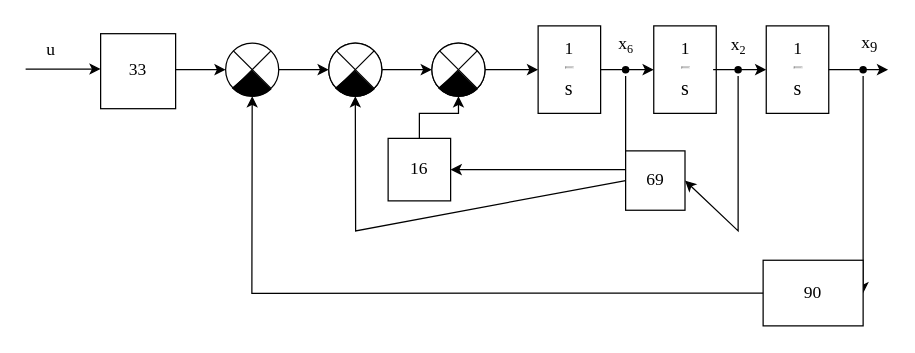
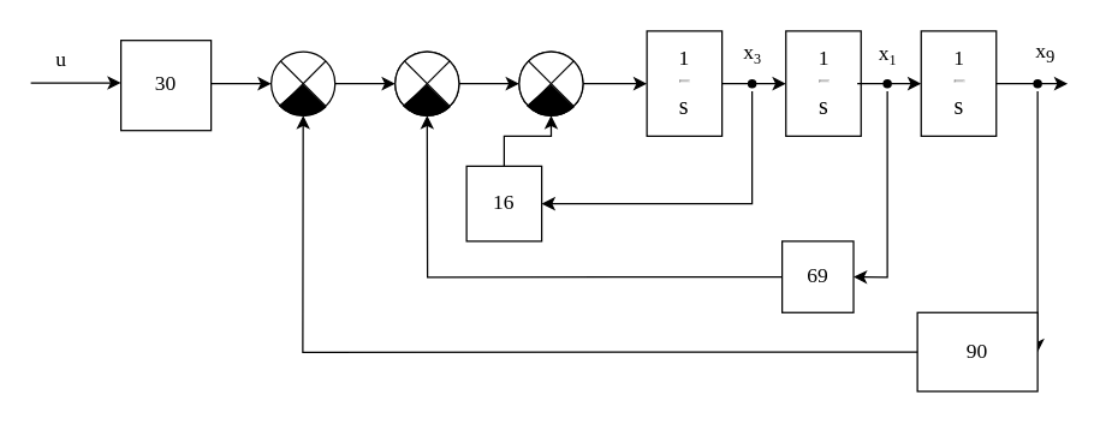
  <mxCell id="0" />
  <mxCell id="1" parent="0" />
  <mxCell id="2" value="" style="endArrow=classic;html=1;rounded=0;entryX=0;entryY=0.5;entryDx=0;entryDy=0;" parent="1" edge="1"><mxGeometry width="50" height="50" relative="1" as="geometry"><mxPoint x="20" y="54.5" as="sourcePoint" /><mxPoint x="80" y="54.5" as="targetPoint" /></mxGeometry></mxCell>
  <mxCell id="3" value="" style="endArrow=classic;html=1;rounded=0;exitX=1;exitY=0.5;exitDx=0;exitDy=0;entryX=0;entryY=0.5;entryDx=0;entryDy=0;" parent="1" target="4" edge="1"><mxGeometry width="50" height="50" relative="1" as="geometry"><mxPoint x="140" y="55" as="sourcePoint" /><mxPoint x="190" y="60" as="targetPoint" /></mxGeometry></mxCell>
  <mxCell id="4" value="" style="ellipse;whiteSpace=wrap;html=1;aspect=fixed;strokeColor=#000000;" parent="1" vertex="1"><mxGeometry x="180" y="33.75" width="42.5" height="42.5" as="geometry" /></mxCell>
  <mxCell id="5" value="" style="endArrow=none;html=1;rounded=0;exitX=0;exitY=1;exitDx=0;exitDy=0;entryX=1;entryY=0;entryDx=0;entryDy=0;strokeColor=#000000;" parent="1" source="4" target="4" edge="1"><mxGeometry width="50" height="50" relative="1" as="geometry"><mxPoint x="300" y="280" as="sourcePoint" /><mxPoint x="350" y="230" as="targetPoint" /></mxGeometry></mxCell>
  <mxCell id="6" value="" style="endArrow=none;html=1;rounded=0;exitX=0;exitY=0;exitDx=0;exitDy=0;entryX=1;entryY=1;entryDx=0;entryDy=0;" parent="1" source="4" target="4" edge="1"><mxGeometry width="50" height="50" relative="1" as="geometry"><mxPoint x="300" y="280" as="sourcePoint" /><mxPoint x="350" y="230" as="targetPoint" /></mxGeometry></mxCell>
  <mxCell id="7" value="" style="endArrow=classic;html=1;rounded=0;exitX=1;exitY=0.5;exitDx=0;exitDy=0;entryX=0;entryY=0.5;entryDx=0;entryDy=0;" parent="1" target="8" edge="1"><mxGeometry width="50" height="50" relative="1" as="geometry"><mxPoint x="222.5" y="55" as="sourcePoint" /><mxPoint x="272.5" y="60" as="targetPoint" /></mxGeometry></mxCell>
  <mxCell id="8" value="" style="ellipse;whiteSpace=wrap;html=1;aspect=fixed;" parent="1" vertex="1"><mxGeometry x="262.5" y="33.75" width="42.5" height="42.5" as="geometry" /></mxCell>
  <mxCell id="9" value="" style="endArrow=none;html=1;rounded=0;exitX=0;exitY=1;exitDx=0;exitDy=0;entryX=1;entryY=0;entryDx=0;entryDy=0;" parent="1" source="8" target="8" edge="1"><mxGeometry width="50" height="50" relative="1" as="geometry"><mxPoint x="382.5" y="280" as="sourcePoint" /><mxPoint x="432.5" y="230" as="targetPoint" /></mxGeometry></mxCell>
  <mxCell id="10" value="" style="endArrow=none;html=1;rounded=0;exitX=0;exitY=0;exitDx=0;exitDy=0;entryX=1;entryY=1;entryDx=0;entryDy=0;" parent="1" source="8" target="8" edge="1"><mxGeometry width="50" height="50" relative="1" as="geometry"><mxPoint x="382.5" y="280" as="sourcePoint" /><mxPoint x="432.5" y="230" as="targetPoint" /></mxGeometry></mxCell>
  <mxCell id="11" value="" style="endArrow=classic;html=1;rounded=0;exitX=1;exitY=0.5;exitDx=0;exitDy=0;entryX=0;entryY=0.5;entryDx=0;entryDy=0;" parent="1" target="12" edge="1"><mxGeometry width="50" height="50" relative="1" as="geometry"><mxPoint x="305" y="55" as="sourcePoint" /><mxPoint x="355" y="60" as="targetPoint" /></mxGeometry></mxCell>
  <mxCell id="12" value="" style="ellipse;whiteSpace=wrap;html=1;aspect=fixed;" parent="1" vertex="1"><mxGeometry x="345" y="33.75" width="42.5" height="42.5" as="geometry" /></mxCell>
  <mxCell id="13" value="" style="endArrow=none;html=1;rounded=0;exitX=0;exitY=1;exitDx=0;exitDy=0;entryX=1;entryY=0;entryDx=0;entryDy=0;" parent="1" source="12" target="12" edge="1"><mxGeometry width="50" height="50" relative="1" as="geometry"><mxPoint x="465" y="280" as="sourcePoint" /><mxPoint x="515" y="230" as="targetPoint" /></mxGeometry></mxCell>
  <mxCell id="14" value="" style="endArrow=none;html=1;rounded=0;exitX=0;exitY=0;exitDx=0;exitDy=0;entryX=1;entryY=1;entryDx=0;entryDy=0;" parent="1" source="12" target="12" edge="1"><mxGeometry width="50" height="50" relative="1" as="geometry"><mxPoint x="465" y="280" as="sourcePoint" /><mxPoint x="515" y="230" as="targetPoint" /></mxGeometry></mxCell>
  <mxCell id="15" value="&lt;font style=&quot;font-size: 14px&quot; face=&quot;Times New Roman&quot;&gt;1&lt;br&gt;&lt;/font&gt;&lt;hr&gt;&lt;font face=&quot;Times New Roman&quot; size=&quot;3&quot;&gt;s&lt;/font&gt;" style="rounded=0;whiteSpace=wrap;html=1;" parent="1" vertex="1"><mxGeometry x="430" y="20" width="50" height="70" as="geometry" /></mxCell>
  <mxCell id="16" value="" style="endArrow=classic;html=1;rounded=0;exitX=1;exitY=0.5;exitDx=0;exitDy=0;entryX=0;entryY=0.5;entryDx=0;entryDy=0;" parent="1" source="12" target="15" edge="1"><mxGeometry width="50" height="50" relative="1" as="geometry"><mxPoint x="300" y="280" as="sourcePoint" /><mxPoint x="350" y="230" as="targetPoint" /></mxGeometry></mxCell>
  <mxCell id="17" value="&lt;font face=&quot;Times New Roman&quot; style=&quot;font-size: 14px&quot;&gt;1&lt;br&gt;&lt;/font&gt;&lt;hr&gt;&lt;font face=&quot;Times New Roman&quot; size=&quot;3&quot;&gt;s&lt;/font&gt;" style="rounded=0;whiteSpace=wrap;html=1;" parent="1" vertex="1"><mxGeometry x="522.5" y="20" width="50" height="70" as="geometry" /></mxCell>
  <mxCell id="18" value="" style="endArrow=classic;html=1;rounded=0;exitDx=0;exitDy=0;entryX=0;entryY=0.5;entryDx=0;entryDy=0;startArrow=none;" parent="1" source="23" target="17" edge="1"><mxGeometry width="50" height="50" relative="1" as="geometry"><mxPoint x="480" y="55" as="sourcePoint" /><mxPoint x="442.5" y="230" as="targetPoint" /></mxGeometry></mxCell>
  <mxCell id="19" value="&lt;font face=&quot;Times New Roman&quot; style=&quot;font-size: 14px&quot;&gt;1&lt;br&gt;&lt;/font&gt;&lt;hr&gt;&lt;font face=&quot;Times New Roman&quot; size=&quot;3&quot;&gt;s&lt;/font&gt;" style="rounded=0;whiteSpace=wrap;html=1;" parent="1" vertex="1"><mxGeometry x="612.5" y="20" width="50" height="70" as="geometry" /></mxCell>
  <mxCell id="20" value="" style="endArrow=classic;html=1;rounded=0;exitDx=0;exitDy=0;entryX=0;entryY=0.5;entryDx=0;entryDy=0;startArrow=none;" parent="1" source="26" target="19" edge="1"><mxGeometry width="50" height="50" relative="1" as="geometry"><mxPoint x="570" y="55" as="sourcePoint" /><mxPoint x="532.5" y="230" as="targetPoint" /></mxGeometry></mxCell>
  <mxCell id="21" value="" style="endArrow=classic;html=1;rounded=0;exitDx=0;exitDy=0;startArrow=none;" parent="1" source="47" edge="1"><mxGeometry width="50" height="50" relative="1" as="geometry"><mxPoint x="630" y="280" as="sourcePoint" /><mxPoint x="710" y="55" as="targetPoint" /></mxGeometry></mxCell>
  <mxCell id="22" value="" style="endArrow=classic;html=1;rounded=0;entryX=1;entryY=0.5;entryDx=0;entryDy=0;" parent="1" target="30" edge="1"><mxGeometry width="50" height="50" relative="1" as="geometry"><mxPoint x="500" y="60" as="sourcePoint" /><mxPoint x="470" y="140" as="targetPoint" /><Array as="points"><mxPoint x="500" y="135" /></Array></mxGeometry></mxCell>
  <mxCell id="23" value="" style="shape=waypoint;sketch=0;fillStyle=solid;size=6;pointerEvents=1;points=[];fillColor=none;resizable=0;rotatable=0;perimeter=centerPerimeter;snapToPoint=1;" parent="1" vertex="1"><mxGeometry x="480" y="35" width="40" height="40" as="geometry" /></mxCell>
  <mxCell id="24" value="" style="endArrow=none;html=1;rounded=0;exitX=1;exitY=0.5;exitDx=0;exitDy=0;entryDx=0;entryDy=0;" parent="1" target="23" edge="1"><mxGeometry width="50" height="50" relative="1" as="geometry"><mxPoint x="480" y="55" as="sourcePoint" /><mxPoint x="522.5" y="55" as="targetPoint" /></mxGeometry></mxCell>
  <mxCell id="25" value="" style="endArrow=classic;html=1;rounded=0;entryX=1;entryY=0.5;entryDx=0;entryDy=0;" parent="1" target="32" edge="1"><mxGeometry width="50" height="50" relative="1" as="geometry"><mxPoint x="590" y="60" as="sourcePoint" /><mxPoint x="620" y="200" as="targetPoint" /><Array as="points"><mxPoint x="590" y="184" /></Array></mxGeometry></mxCell>
  <mxCell id="26" value="" style="shape=waypoint;sketch=0;fillStyle=solid;size=6;pointerEvents=1;points=[];fillColor=none;resizable=0;rotatable=0;perimeter=centerPerimeter;snapToPoint=1;" parent="1" vertex="1"><mxGeometry x="570" y="35" width="40" height="40" as="geometry" /></mxCell>
  <mxCell id="27" value="" style="endArrow=none;html=1;rounded=0;exitX=1;exitY=0.5;exitDx=0;exitDy=0;entryDx=0;entryDy=0;" parent="1" target="26" edge="1"><mxGeometry width="50" height="50" relative="1" as="geometry"><mxPoint x="570" y="55" as="sourcePoint" /><mxPoint x="612.5" y="55" as="targetPoint" /></mxGeometry></mxCell>
  <mxCell id="28" value="" style="endArrow=classic;html=1;rounded=0;entryX=1;entryY=0.5;entryDx=0;entryDy=0;" parent="1" target="33" edge="1"><mxGeometry width="50" height="50" relative="1" as="geometry"><mxPoint x="690" y="60" as="sourcePoint" /><mxPoint x="660" y="260" as="targetPoint" /><Array as="points"><mxPoint x="690" y="234" /></Array></mxGeometry></mxCell>
  <mxCell id="29" style="edgeStyle=orthogonalEdgeStyle;rounded=0;orthogonalLoop=1;jettySize=auto;html=1;entryX=0.5;entryY=1;entryDx=0;entryDy=0;" parent="1" source="30" target="12" edge="1"><mxGeometry relative="1" as="geometry" /></mxCell>
  <mxCell id="30" value="&lt;font face=&quot;Times New Roman&quot; style=&quot;font-size: 14px&quot;&gt;16&lt;/font&gt;" style="whiteSpace=wrap;html=1;aspect=fixed;" parent="1" vertex="1"><mxGeometry x="310" y="110" width="50" height="50" as="geometry" /></mxCell>
- <mxCell id="31" value="&lt;font style=&quot;font-size: 14px&quot; face=&quot;Times New Roman&quot;&gt;33&lt;/font&gt;" style="whiteSpace=wrap;html=1;aspect=fixed;" parent="1" vertex="1"><mxGeometry x="80" y="26.25" width="60" height="60" as="geometry" /></mxCell>
- <mxCell id="32" value="&lt;font face=&quot;Times New Roman&quot; style=&quot;font-size: 14px&quot;&gt;69&lt;/font&gt;" style="whiteSpace=wrap;html=1;aspect=fixed;" parent="1" vertex="1"><mxGeometry x="500" y="120" width="47.5" height="47.5" as="geometry" /></mxCell>
+ <mxCell id="31" value="&lt;font style=&quot;font-size: 14px&quot; face=&quot;Times New Roman&quot;&gt;30&lt;/font&gt;" style="whiteSpace=wrap;html=1;aspect=fixed;" parent="1" vertex="1"><mxGeometry x="80" y="26.25" width="60" height="60" as="geometry" /></mxCell>
+ <mxCell id="32" value="&lt;font face=&quot;Times New Roman&quot; style=&quot;font-size: 14px&quot;&gt;69&lt;/font&gt;" style="whiteSpace=wrap;html=1;aspect=fixed;" parent="1" vertex="1"><mxGeometry x="520" y="160" width="47.5" height="47.5" as="geometry" /></mxCell>
  <mxCell id="33" value="&lt;font style=&quot;font-size: 14px&quot; face=&quot;Times New Roman&quot;&gt;90&lt;/font&gt;" style="whiteSpace=wrap;html=1;aspect=fixed;" parent="1" vertex="1"><mxGeometry x="610" y="207.5" width="80" height="52.5" as="geometry" /></mxCell>
  <mxCell id="34" value="" style="endArrow=classic;html=1;rounded=0;exitX=0;exitY=0.5;exitDx=0;exitDy=0;entryX=0.5;entryY=1;entryDx=0;entryDy=0;" parent="1" source="33" target="4" edge="1"><mxGeometry width="50" height="50" relative="1" as="geometry"><mxPoint x="490" y="240" as="sourcePoint" /><mxPoint x="540" y="190" as="targetPoint" /><Array as="points"><mxPoint x="201" y="234" /></Array></mxGeometry></mxCell>
  <mxCell id="35" value="" style="endArrow=classic;html=1;rounded=0;entryX=0.5;entryY=1;entryDx=0;entryDy=0;exitX=0;exitY=0.5;exitDx=0;exitDy=0;" parent="1" source="32" target="8" edge="1"><mxGeometry width="50" height="50" relative="1" as="geometry"><mxPoint x="490" y="240" as="sourcePoint" /><mxPoint x="540" y="190" as="targetPoint" /><Array as="points"><mxPoint x="284" y="184" /></Array></mxGeometry></mxCell>
  <mxCell id="36" value="" style="verticalLabelPosition=bottom;verticalAlign=top;html=1;shape=mxgraph.basic.pie;startAngle=0.378;endAngle=0.632;fontFamily=Times New Roman;fontSize=14;strokeColor=#000000;fillColor=#000000;" parent="1" vertex="1"><mxGeometry x="180" y="36.25" width="42.5" height="40" as="geometry" /></mxCell>
  <mxCell id="37" value="" style="ellipse;whiteSpace=wrap;html=1;aspect=fixed;strokeColor=#000000;" parent="1" vertex="1"><mxGeometry x="262.5" y="33.75" width="42.5" height="42.5" as="geometry" /></mxCell>
  <mxCell id="38" value="" style="endArrow=none;html=1;rounded=0;exitX=0;exitY=1;exitDx=0;exitDy=0;entryX=1;entryY=0;entryDx=0;entryDy=0;strokeColor=#000000;" parent="1" source="37" target="37" edge="1"><mxGeometry width="50" height="50" relative="1" as="geometry"><mxPoint x="382.5" y="280" as="sourcePoint" /><mxPoint x="432.5" y="230" as="targetPoint" /></mxGeometry></mxCell>
  <mxCell id="39" value="" style="endArrow=none;html=1;rounded=0;exitX=0;exitY=0;exitDx=0;exitDy=0;entryX=1;entryY=1;entryDx=0;entryDy=0;" parent="1" source="37" target="37" edge="1"><mxGeometry width="50" height="50" relative="1" as="geometry"><mxPoint x="382.5" y="280" as="sourcePoint" /><mxPoint x="432.5" y="230" as="targetPoint" /></mxGeometry></mxCell>
  <mxCell id="40" value="" style="verticalLabelPosition=bottom;verticalAlign=top;html=1;shape=mxgraph.basic.pie;startAngle=0.378;endAngle=0.632;fontFamily=Times New Roman;fontSize=14;strokeColor=#000000;fillColor=#000000;" parent="1" vertex="1"><mxGeometry x="262.5" y="36.25" width="42.5" height="40" as="geometry" /></mxCell>
  <mxCell id="41" value="" style="ellipse;whiteSpace=wrap;html=1;aspect=fixed;strokeColor=#000000;" parent="1" vertex="1"><mxGeometry x="345" y="33.75" width="42.5" height="42.5" as="geometry" /></mxCell>
  <mxCell id="42" value="" style="endArrow=none;html=1;rounded=0;exitX=0;exitY=1;exitDx=0;exitDy=0;entryX=1;entryY=0;entryDx=0;entryDy=0;strokeColor=#000000;" parent="1" source="41" target="41" edge="1"><mxGeometry width="50" height="50" relative="1" as="geometry"><mxPoint x="465" y="280" as="sourcePoint" /><mxPoint x="515" y="230" as="targetPoint" /></mxGeometry></mxCell>
  <mxCell id="43" value="" style="endArrow=none;html=1;rounded=0;exitX=0;exitY=0;exitDx=0;exitDy=0;entryX=1;entryY=1;entryDx=0;entryDy=0;" parent="1" source="41" target="41" edge="1"><mxGeometry width="50" height="50" relative="1" as="geometry"><mxPoint x="465" y="280" as="sourcePoint" /><mxPoint x="515" y="230" as="targetPoint" /></mxGeometry></mxCell>
  <mxCell id="44" value="" style="verticalLabelPosition=bottom;verticalAlign=top;html=1;shape=mxgraph.basic.pie;startAngle=0.378;endAngle=0.632;fontFamily=Times New Roman;fontSize=14;strokeColor=#000000;fillColor=#000000;" parent="1" vertex="1"><mxGeometry x="345" y="36.25" width="42.5" height="40" as="geometry" /></mxCell>
  <mxCell id="45" value="u" style="text;html=1;align=center;verticalAlign=middle;resizable=0;points=[];autosize=1;strokeColor=none;fillColor=none;fontSize=14;fontFamily=Times New Roman;" parent="1" vertex="1"><mxGeometry x="30" y="30" width="20" height="20" as="geometry" /></mxCell>
  <mxCell id="46" value="x&lt;sub&gt;9&lt;/sub&gt;" style="text;html=1;align=center;verticalAlign=middle;resizable=0;points=[];autosize=1;strokeColor=none;fillColor=none;fontSize=14;fontFamily=Times New Roman;" parent="1" vertex="1"><mxGeometry x="680" y="20" width="30" height="30" as="geometry" /></mxCell>
  <mxCell id="47" value="" style="shape=waypoint;sketch=0;fillStyle=solid;size=6;pointerEvents=1;points=[];fillColor=none;resizable=0;rotatable=0;perimeter=centerPerimeter;snapToPoint=1;fontFamily=Times New Roman;fontSize=14;strokeColor=#000000;" parent="1" vertex="1"><mxGeometry x="670" y="35" width="40" height="40" as="geometry" /></mxCell>
  <mxCell id="48" value="" style="endArrow=none;html=1;rounded=0;exitX=1;exitY=0.5;exitDx=0;exitDy=0;" parent="1" source="19" target="47" edge="1"><mxGeometry width="50" height="50" relative="1" as="geometry"><mxPoint x="662.5" y="55" as="sourcePoint" /><mxPoint x="710" y="55" as="targetPoint" /></mxGeometry></mxCell>
- <mxCell id="49" value="x&lt;span style=&quot;font-size: 11.667px&quot;&gt;&lt;sub&gt;2&lt;/sub&gt;&lt;/span&gt;" style="text;html=1;align=center;verticalAlign=middle;resizable=0;points=[];autosize=1;strokeColor=none;fillColor=none;fontSize=14;fontFamily=Times New Roman;" parent="1" vertex="1"><mxGeometry x="575" y="21.25" width="30" height="30" as="geometry" /></mxCell>
- <mxCell id="50" value="x&lt;span style=&quot;font-size: 11.667px&quot;&gt;&lt;sub&gt;6&lt;/sub&gt;&lt;/span&gt;" style="text;html=1;align=center;verticalAlign=middle;resizable=0;points=[];autosize=1;strokeColor=none;fillColor=none;fontSize=14;fontFamily=Times New Roman;" parent="1" vertex="1"><mxGeometry x="485" y="20" width="30" height="30" as="geometry" /></mxCell>
+ <mxCell id="49" value="x&lt;span style=&quot;font-size: 11.667px&quot;&gt;&lt;sub&gt;1&lt;/sub&gt;&lt;/span&gt;" style="text;html=1;align=center;verticalAlign=middle;resizable=0;points=[];autosize=1;strokeColor=none;fillColor=none;fontSize=14;fontFamily=Times New Roman;" parent="1" vertex="1"><mxGeometry x="575" y="21.25" width="30" height="30" as="geometry" /></mxCell>
+ <mxCell id="50" value="x&lt;span style=&quot;font-size: 11.667px&quot;&gt;&lt;sub&gt;3&lt;/sub&gt;&lt;/span&gt;" style="text;html=1;align=center;verticalAlign=middle;resizable=0;points=[];autosize=1;strokeColor=none;fillColor=none;fontSize=14;fontFamily=Times New Roman;" parent="1" vertex="1"><mxGeometry x="485" y="20" width="30" height="30" as="geometry" /></mxCell>
